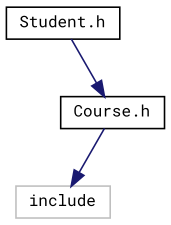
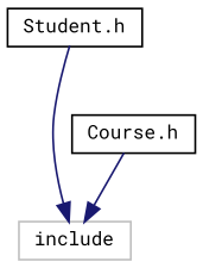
  digraph {
    fontname="Roboto Mono"
    node [color=black fillcolor=white fontname="Roboto Mono" fontsize=10 shape=record style=filled]
    edge [color=midnightblue fontname="Roboto Mono" fontsize=10 labelfontname=Helvetica labelfontsize=10 style=solid]
    n1 [height=0.2 label="Student.h" width=0.4]
    n2 [color=grey75 height=0.2 label=include width=0.4]
    n3 [height=0.2 label="Course.h" width=0.4]
-   n1 -> n3
+   n1 -> n2
    n3 -> n2
  }
